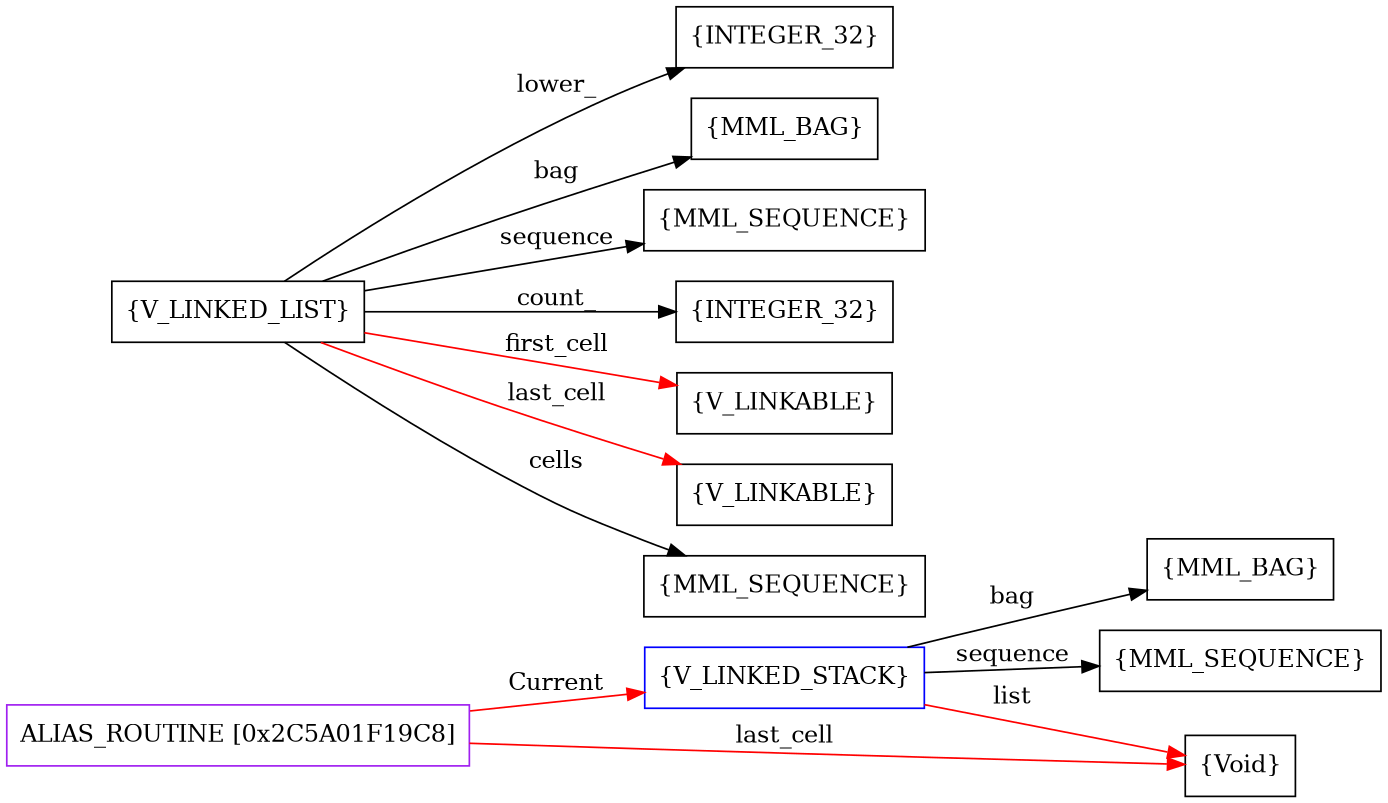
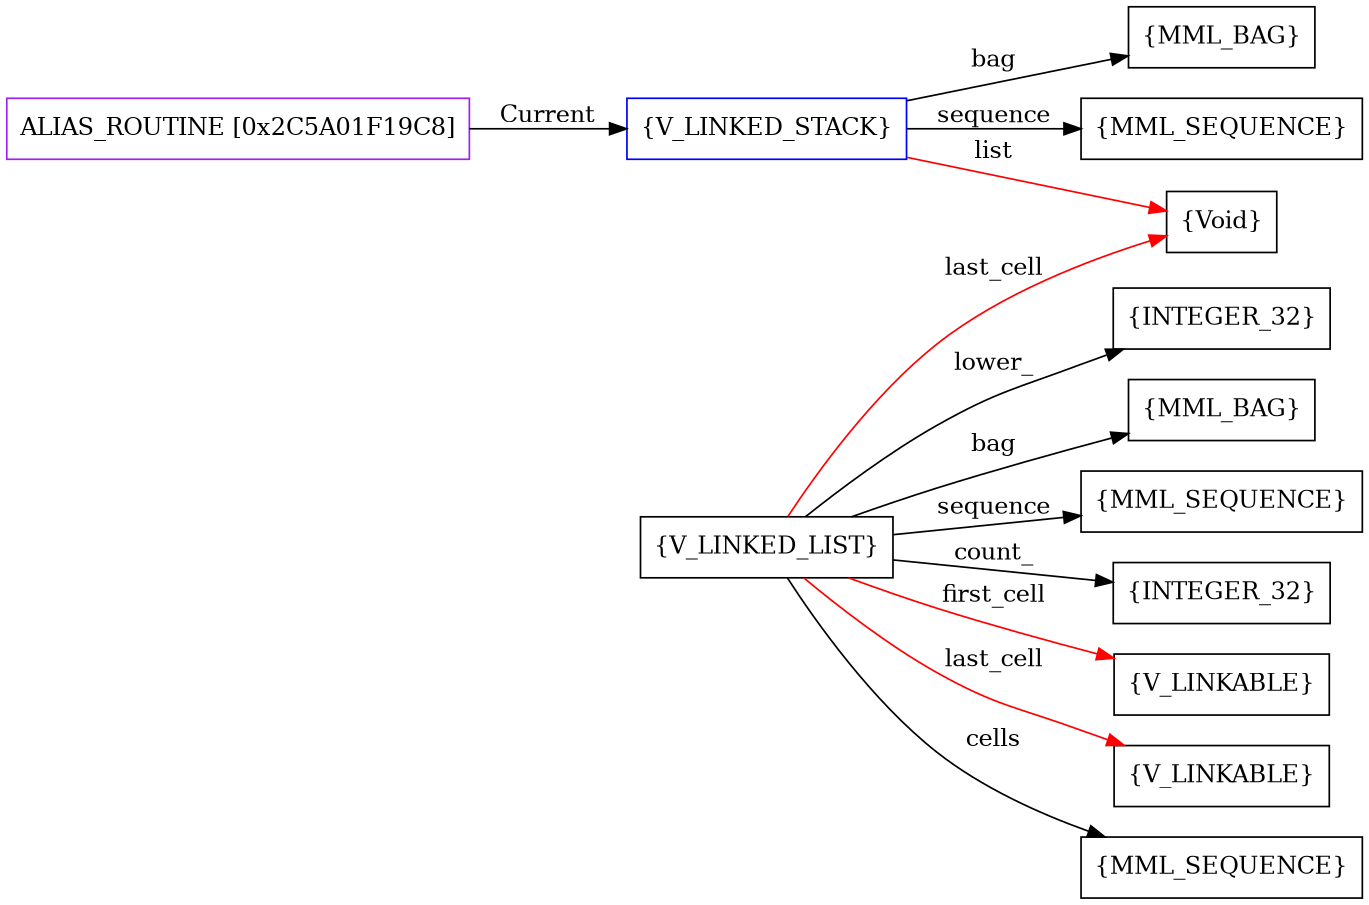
  digraph {
    rankdir=LR
    node [shape=box]
    n1 [color=purple label=<ALIAS_ROUTINE [0x2C5A01F19C8]>]
    n2 [color=blue label=<{V_LINKED_STACK}>]
    n3 [label=<{MML_BAG}>]
    n4 [label=<{MML_SEQUENCE}>]
    n5 [label=<{Void}>]
    n6 [label=<{V_LINKED_LIST}>]
    n7 [label=<{INTEGER_32}>]
    n8 [label=<{MML_BAG}>]
    n9 [label=<{MML_SEQUENCE}>]
    n10 [label=<{INTEGER_32}>]
    n11 [label=<{V_LINKABLE}>]
    n12 [label=<{V_LINKABLE}>]
    n13 [label=<{MML_SEQUENCE}>]
-   n1 -> n2 [color=red label=<Current>]
+   n1 -> n2 [color=black label=<Current>]
    n2 -> n3 [label=<bag>]
    n2 -> n4 [label=<sequence>]
    n2 -> n5 [color=red label=<list>]
-   n1 -> n5 [color=red label=<last_cell>]
+   n6 -> n5 [color=red label=<last_cell>]
    n6 -> n7 [label=<lower_>]
    n6 -> n8 [label=<bag>]
    n6 -> n9 [label=<sequence>]
    n6 -> n10 [label=<count_>]
    n6 -> n11 [color=red label=<first_cell>]
    n6 -> n12 [color=red label=<last_cell>]
    n6 -> n13 [label=<cells>]
  }
